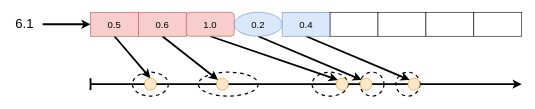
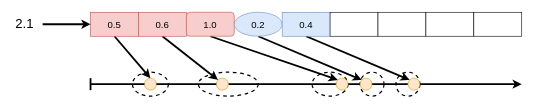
  <mxCell id="0" />
  <mxCell id="1" parent="0" />
  <mxCell id="2" value="" style="ellipse;whiteSpace=wrap;html=1;dashed=1;strokeWidth=2;fillColor=none;fontSize=16;" parent="1" vertex="1"><mxGeometry x="330" y="120" width="100" height="40" as="geometry" /></mxCell>
  <mxCell id="3" value="" style="ellipse;whiteSpace=wrap;html=1;dashed=1;strokeWidth=2;fillColor=none;fontSize=16;" parent="1" vertex="1"><mxGeometry x="520" y="120" width="60" height="40" as="geometry" /></mxCell>
  <mxCell id="4" value="" style="ellipse;whiteSpace=wrap;html=1;dashed=1;strokeWidth=2;fillColor=none;fontSize=16;" parent="1" vertex="1"><mxGeometry x="600" y="120" width="40" height="40" as="geometry" /></mxCell>
  <mxCell id="5" value="" style="ellipse;whiteSpace=wrap;html=1;dashed=1;strokeWidth=2;fillColor=none;" parent="1" vertex="1"><mxGeometry x="660" y="120" width="40" height="40" as="geometry" /></mxCell>
  <mxCell id="6" value="" style="ellipse;whiteSpace=wrap;html=1;dashed=1;strokeWidth=2;fillColor=none;fontSize=16;" parent="1" vertex="1"><mxGeometry x="220" y="120" width="60" height="40" as="geometry" /></mxCell>
  <mxCell id="7" style="rounded=0;orthogonalLoop=1;jettySize=auto;html=1;entryX=0.5;entryY=0;entryDx=0;entryDy=0;strokeWidth=3;exitX=0.5;exitY=1;exitDx=0;exitDy=0;fontSize=16;" parent="1" source="8" target="22" edge="1"><mxGeometry relative="1" as="geometry" /></mxCell>
  <mxCell id="8" value="0.5" style="rounded=0;whiteSpace=wrap;html=1;fillColor=#f8cecc;strokeColor=#b85450;fontSize=16;" parent="1" vertex="1"><mxGeometry x="150" y="20" width="80" height="40" as="geometry" /></mxCell>
  <mxCell id="9" style="edgeStyle=none;rounded=0;orthogonalLoop=1;jettySize=auto;html=1;entryX=0;entryY=0;entryDx=0;entryDy=0;strokeWidth=3;exitX=0.5;exitY=1;exitDx=0;exitDy=0;fontSize=16;" parent="1" source="10" target="24" edge="1"><mxGeometry relative="1" as="geometry" /></mxCell>
  <mxCell id="10" value="0.6" style="rounded=0;whiteSpace=wrap;html=1;fillColor=#f8cecc;strokeColor=#b85450;fontSize=16;" parent="1" vertex="1"><mxGeometry x="230" y="20" width="80" height="40" as="geometry" /></mxCell>
  <mxCell id="11" style="edgeStyle=none;rounded=0;orthogonalLoop=1;jettySize=auto;html=1;entryX=0;entryY=0;entryDx=0;entryDy=0;strokeWidth=3;exitX=0.5;exitY=1;exitDx=0;exitDy=0;fontSize=16;" parent="1" source="12" target="26" edge="1"><mxGeometry relative="1" as="geometry" /></mxCell>
  <mxCell id="12" value="1.0" style="whiteSpace=wrap;html=1;fillColor=#f8cecc;strokeColor=#b85450;fontSize=16;rounded=1;" parent="1" vertex="1"><mxGeometry x="310" y="20" width="80" height="40" as="geometry" /></mxCell>
  <mxCell id="13" style="edgeStyle=none;rounded=0;orthogonalLoop=1;jettySize=auto;html=1;entryX=0;entryY=0;entryDx=0;entryDy=0;strokeWidth=3;exitX=0.5;exitY=1;exitDx=0;exitDy=0;fontSize=16;" parent="1" source="14" target="27" edge="1"><mxGeometry relative="1" as="geometry" /></mxCell>
  <mxCell id="14" value="0.2" style="ellipse;whiteSpace=wrap;html=1;fillColor=#dae8fc;strokeColor=#6c8ebf;fontSize=16;" parent="1" vertex="1"><mxGeometry x="390" y="20" width="80" height="40" as="geometry" /></mxCell>
  <mxCell id="15" style="edgeStyle=none;rounded=0;orthogonalLoop=1;jettySize=auto;html=1;entryX=0;entryY=0;entryDx=0;entryDy=0;strokeWidth=3;exitX=0.5;exitY=1;exitDx=0;exitDy=0;" parent="1" source="16" target="28" edge="1"><mxGeometry relative="1" as="geometry" /></mxCell>
  <mxCell id="16" value="0.4" style="rounded=0;whiteSpace=wrap;html=1;fillColor=#dae8fc;strokeColor=#6c8ebf;fontSize=16;" parent="1" vertex="1"><mxGeometry x="470" y="20" width="80" height="40" as="geometry" /></mxCell>
  <mxCell id="17" value="" style="endArrow=classic;html=1;strokeWidth=3;startArrow=none;startFill=0;endFill=1;" parent="1" source="24" edge="1"><mxGeometry width="50" height="50" relative="1" as="geometry"><mxPoint x="150" y="140" as="sourcePoint" /><mxPoint x="870" y="140" as="targetPoint" /><Array as="points"><mxPoint x="840" y="140" /></Array></mxGeometry></mxCell>
  <mxCell id="18" value="" style="rounded=0;whiteSpace=wrap;html=1;fontSize=16;" parent="1" vertex="1"><mxGeometry x="550" y="20" width="80" height="40" as="geometry" /></mxCell>
  <mxCell id="19" value="" style="rounded=0;whiteSpace=wrap;html=1;" parent="1" vertex="1"><mxGeometry x="630" y="20" width="80" height="40" as="geometry" /></mxCell>
  <mxCell id="20" value="" style="rounded=0;whiteSpace=wrap;html=1;" parent="1" vertex="1"><mxGeometry x="710" y="20" width="80" height="40" as="geometry" /></mxCell>
  <mxCell id="21" value="" style="rounded=0;whiteSpace=wrap;html=1;" parent="1" vertex="1"><mxGeometry x="790" y="20" width="80" height="40" as="geometry" /></mxCell>
  <mxCell id="22" value="" style="ellipse;whiteSpace=wrap;html=1;aspect=fixed;fillColor=#ffe6cc;strokeColor=#d79b00;fontSize=16;" parent="1" vertex="1"><mxGeometry x="240" y="130" width="20" height="20" as="geometry" /></mxCell>
  <mxCell id="23" value="" style="endArrow=none;html=1;strokeWidth=3;fontSize=16;" parent="1" target="22" edge="1"><mxGeometry width="50" height="50" relative="1" as="geometry"><mxPoint x="150" y="140" as="sourcePoint" /><mxPoint x="870" y="140" as="targetPoint" /></mxGeometry></mxCell>
  <mxCell id="24" value="" style="ellipse;whiteSpace=wrap;html=1;aspect=fixed;fillColor=#ffe6cc;strokeColor=#d79b00;fontSize=16;" parent="1" vertex="1"><mxGeometry x="360" y="130" width="20" height="20" as="geometry" /></mxCell>
  <mxCell id="25" value="" style="endArrow=none;html=1;strokeWidth=3;fontSize=16;" parent="1" source="22" target="24" edge="1"><mxGeometry width="50" height="50" relative="1" as="geometry"><mxPoint x="240" y="140" as="sourcePoint" /><mxPoint x="870" y="140" as="targetPoint" /></mxGeometry></mxCell>
  <mxCell id="26" value="" style="ellipse;whiteSpace=wrap;html=1;aspect=fixed;fillColor=#ffe6cc;strokeColor=#d79b00;fontSize=16;" parent="1" vertex="1"><mxGeometry x="560" y="130" width="20" height="20" as="geometry" /></mxCell>
  <mxCell id="27" value="" style="ellipse;whiteSpace=wrap;html=1;aspect=fixed;fillColor=#ffe6cc;strokeColor=#d79b00;fontSize=16;" parent="1" vertex="1"><mxGeometry x="600" y="130" width="20" height="20" as="geometry" /></mxCell>
  <mxCell id="28" value="" style="ellipse;whiteSpace=wrap;html=1;aspect=fixed;fillColor=#ffe6cc;strokeColor=#d79b00;" parent="1" vertex="1"><mxGeometry x="680" y="130" width="20" height="20" as="geometry" /></mxCell>
  <mxCell id="29" value="" style="endArrow=classic;html=1;strokeWidth=3;entryX=0;entryY=0.5;entryDx=0;entryDy=0;" parent="1" edge="1" target="8"><mxGeometry width="50" height="50" relative="1" as="geometry"><mxPoint x="70" y="40" as="sourcePoint" /><mxPoint x="70" y="10" as="targetPoint" /></mxGeometry></mxCell>
  <mxCell id="30" value="" style="endArrow=none;html=1;strokeWidth=3;fontSize=16;" parent="1" edge="1"><mxGeometry width="50" height="50" relative="1" as="geometry"><mxPoint x="150" y="150" as="sourcePoint" /><mxPoint x="150" y="130" as="targetPoint" /></mxGeometry></mxCell>
- <mxCell id="31" value="6.1" style="text;html=1;strokeColor=none;fillColor=none;align=center;verticalAlign=middle;whiteSpace=wrap;rounded=0;fontSize=22;" vertex="1" parent="1"><mxGeometry x="20" y="30" width="40" height="20" as="geometry" /></mxCell>
+ <mxCell id="31" value="2.1" style="text;html=1;strokeColor=none;fillColor=none;align=center;verticalAlign=middle;whiteSpace=wrap;rounded=0;fontSize=22;" vertex="1" parent="1"><mxGeometry x="20" y="30" width="40" height="20" as="geometry" /></mxCell>
